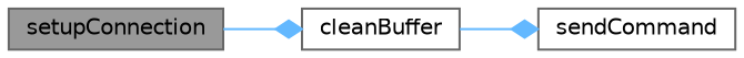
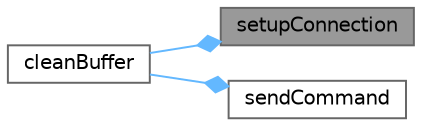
  digraph {
    rankdir=LR
    node [color=grey40 fillcolor=white fontname=Helvetica fontsize=10 shape=box style=filled]
    edge [arrowhead=diamond color=steelblue1 fontname=Helvetica fontsize=10 labelfontname=Helvetica labelfontsize=10 style=solid]
    n1 [color=gray40 fillcolor=grey60 fontcolor=black height=0.2 label=setupConnection width=0.4]
    n2 [height=0.2 label=cleanBuffer width=0.4]
    n3 [height=0.2 label=sendCommand width=0.4]
-   n1 -> n2
+   n2 -> n1
    n2 -> n3
  }
